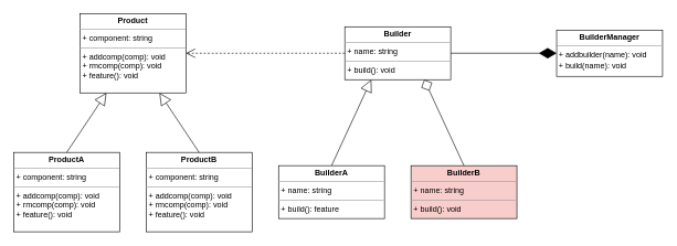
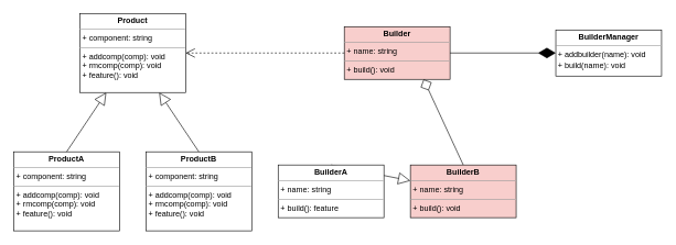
  <mxCell id="0" />
  <mxCell id="1" parent="0" />
- <mxCell id="2" value="&lt;p style=&quot;margin: 0px ; margin-top: 4px ; text-align: center&quot;&gt;&lt;b&gt;Builder&lt;/b&gt;&lt;/p&gt;&lt;hr size=&quot;1&quot;&gt;&lt;p style=&quot;margin: 0px ; margin-left: 4px&quot;&gt;+ name: string&lt;/p&gt;&lt;hr size=&quot;1&quot;&gt;&lt;p style=&quot;margin: 0px ; margin-left: 4px&quot;&gt;+ build(): void&lt;/p&gt;" style="verticalAlign=top;align=left;overflow=fill;fontSize=12;fontFamily=Helvetica;html=1;" parent="1" vertex="1"><mxGeometry x="520" y="40" width="160" height="80" as="geometry" /></mxCell>
- <mxCell id="3" value="" style="endArrow=block;endSize=16;endFill=0;html=1;rounded=0;entryX=0.25;entryY=1;entryDx=0;entryDy=0;exitX=0.5;exitY=0;exitDx=0;exitDy=0;" parent="1" source="10" target="2" edge="1"><mxGeometry width="160" relative="1" as="geometry"><mxPoint x="480" y="210" as="sourcePoint" /><mxPoint x="780" y="210" as="targetPoint" /></mxGeometry></mxCell>
+ <mxCell id="2" value="&lt;p style=&quot;margin: 0px ; margin-top: 4px ; text-align: center&quot;&gt;&lt;b&gt;Builder&lt;/b&gt;&lt;/p&gt;&lt;hr size=&quot;1&quot;&gt;&lt;p style=&quot;margin: 0px ; margin-left: 4px&quot;&gt;+ name: string&lt;/p&gt;&lt;hr size=&quot;1&quot;&gt;&lt;p style=&quot;margin: 0px ; margin-left: 4px&quot;&gt;+ build(): void&lt;/p&gt;" style="verticalAlign=top;align=left;overflow=fill;fontSize=12;fontFamily=Helvetica;html=1;fillColor=#f8cecc;" parent="1" vertex="1"><mxGeometry x="520" y="40" width="160" height="80" as="geometry" /></mxCell>
+ <mxCell id="3" value="" style="endArrow=block;endSize=16;endFill=0;html=1;rounded=0;exitX=0.5;exitY=0;exitDx=0;exitDy=0;" parent="1" source="10" target="9" edge="1"><mxGeometry width="160" relative="1" as="geometry"><mxPoint x="480" y="210" as="sourcePoint" /><mxPoint x="780" y="210" as="targetPoint" /></mxGeometry></mxCell>
  <mxCell id="4" value="" style="endArrow=diamond;endSize=16;endFill=0;html=1;rounded=0;entryX=0.75;entryY=1;entryDx=0;entryDy=0;exitX=0.5;exitY=0;exitDx=0;exitDy=0;" parent="1" source="9" target="2" edge="1"><mxGeometry width="160" relative="1" as="geometry"><mxPoint x="720" y="210" as="sourcePoint" /><mxPoint x="780" y="210" as="targetPoint" /><Array as="points" /></mxGeometry></mxCell>
  <mxCell id="5" value="&lt;p style=&quot;margin: 0px ; margin-top: 4px ; text-align: center&quot;&gt;&lt;b&gt;BuilderManager&lt;/b&gt;&lt;/p&gt;&lt;hr size=&quot;1&quot;&gt;&lt;div style=&quot;height: 2px&quot;&gt;&amp;nbsp;+ addbuilder(name): void&lt;/div&gt;&lt;div style=&quot;height: 2px&quot;&gt;&lt;br&gt;&lt;/div&gt;&lt;div style=&quot;height: 2px&quot;&gt;&lt;br&gt;&lt;/div&gt;&lt;div style=&quot;height: 2px&quot;&gt;&lt;br&gt;&lt;/div&gt;&lt;div style=&quot;height: 2px&quot;&gt;&lt;br&gt;&lt;/div&gt;&lt;div style=&quot;height: 2px&quot;&gt;&lt;br&gt;&lt;/div&gt;&lt;div style=&quot;height: 2px&quot;&gt;&lt;br&gt;&lt;/div&gt;&lt;div style=&quot;height: 2px&quot;&gt;&lt;br&gt;&lt;/div&gt;&lt;div style=&quot;height: 2px&quot;&gt;&amp;nbsp;+ build(name): void&lt;/div&gt;" style="verticalAlign=top;align=left;overflow=fill;fontSize=12;fontFamily=Helvetica;html=1;" parent="1" vertex="1"><mxGeometry x="840" y="45" width="160" height="70" as="geometry" /></mxCell>
  <mxCell id="6" value="" style="endArrow=diamondThin;endFill=1;endSize=24;html=1;entryX=0;entryY=0.5;entryDx=0;entryDy=0;exitX=1;exitY=0.5;exitDx=0;exitDy=0;" parent="1" source="2" target="5" edge="1"><mxGeometry width="160" relative="1" as="geometry"><mxPoint x="530" y="390" as="sourcePoint" /><mxPoint x="690" y="390" as="targetPoint" /></mxGeometry></mxCell>
  <mxCell id="7" value="" style="endArrow=open;endSize=12;dashed=1;html=1;rounded=0;entryX=1;entryY=0.5;entryDx=0;entryDy=0;" parent="1" edge="1" target="8"><mxGeometry width="160" relative="1" as="geometry"><mxPoint x="520" y="80" as="sourcePoint" /><mxPoint x="360" y="80" as="targetPoint" /><Array as="points" /><mxPoint as="offset" /></mxGeometry></mxCell>
  <mxCell id="8" value="&lt;p style=&quot;margin: 0px ; margin-top: 4px ; text-align: center&quot;&gt;&lt;b&gt;Product&lt;/b&gt;&lt;/p&gt;&lt;hr size=&quot;1&quot;&gt;&lt;p style=&quot;margin: 0px ; margin-left: 4px&quot;&gt;+ component: string&lt;/p&gt;&lt;hr size=&quot;1&quot;&gt;&lt;p style=&quot;margin: 0px ; margin-left: 4px&quot;&gt;+ addcomp(comp): void&lt;/p&gt;&lt;p style=&quot;margin: 0px ; margin-left: 4px&quot;&gt;+ rmcomp(comp): void&lt;/p&gt;&lt;p style=&quot;margin: 0px ; margin-left: 4px&quot;&gt;+ feature(): void&lt;/p&gt;" style="verticalAlign=top;align=left;overflow=fill;fontSize=12;fontFamily=Helvetica;html=1;" vertex="1" parent="1"><mxGeometry x="120" y="20" width="160" height="120" as="geometry" /></mxCell>
  <mxCell id="9" value="&lt;p style=&quot;margin: 0px ; margin-top: 4px ; text-align: center&quot;&gt;&lt;b&gt;BuilderB&lt;/b&gt;&lt;/p&gt;&lt;hr size=&quot;1&quot;&gt;&lt;p style=&quot;margin: 0px ; margin-left: 4px&quot;&gt;+ name: string&lt;/p&gt;&lt;hr size=&quot;1&quot;&gt;&lt;p style=&quot;margin: 0px ; margin-left: 4px&quot;&gt;+ build(): void&lt;/p&gt;" style="verticalAlign=top;align=left;overflow=fill;fontSize=12;fontFamily=Helvetica;html=1;fillColor=#f8cecc;" vertex="1" parent="1"><mxGeometry x="620" y="250" width="160" height="80" as="geometry" /></mxCell>
  <mxCell id="10" value="&lt;p style=&quot;margin: 0px ; margin-top: 4px ; text-align: center&quot;&gt;&lt;b&gt;BuilderA&lt;/b&gt;&lt;/p&gt;&lt;hr size=&quot;1&quot;&gt;&lt;p style=&quot;margin: 0px ; margin-left: 4px&quot;&gt;+ name: string&lt;/p&gt;&lt;hr size=&quot;1&quot;&gt;&lt;p style=&quot;margin: 0px ; margin-left: 4px&quot;&gt;+ build(): feature&lt;/p&gt;" style="verticalAlign=top;align=left;overflow=fill;fontSize=12;fontFamily=Helvetica;html=1;" vertex="1" parent="1"><mxGeometry x="420" y="250" width="160" height="80" as="geometry" /></mxCell>
  <mxCell id="11" value="&lt;p style=&quot;margin: 0px ; margin-top: 4px ; text-align: center&quot;&gt;&lt;b&gt;ProductA&lt;/b&gt;&lt;/p&gt;&lt;hr size=&quot;1&quot;&gt;&lt;p style=&quot;margin: 0px ; margin-left: 4px&quot;&gt;+ component: string&lt;/p&gt;&lt;hr size=&quot;1&quot;&gt;&lt;p style=&quot;margin: 0px ; margin-left: 4px&quot;&gt;+ addcomp(comp): void&lt;/p&gt;&lt;p style=&quot;margin: 0px ; margin-left: 4px&quot;&gt;+ rmcomp(comp): void&lt;/p&gt;&lt;p style=&quot;margin: 0px ; margin-left: 4px&quot;&gt;+ feature(): void&lt;/p&gt;" style="verticalAlign=top;align=left;overflow=fill;fontSize=12;fontFamily=Helvetica;html=1;" vertex="1" parent="1"><mxGeometry x="20" y="230" width="160" height="120" as="geometry" /></mxCell>
  <mxCell id="12" value="&lt;p style=&quot;margin: 0px ; margin-top: 4px ; text-align: center&quot;&gt;&lt;b&gt;ProductB&lt;/b&gt;&lt;/p&gt;&lt;hr size=&quot;1&quot;&gt;&lt;p style=&quot;margin: 0px ; margin-left: 4px&quot;&gt;+ component: string&lt;/p&gt;&lt;hr size=&quot;1&quot;&gt;&lt;p style=&quot;margin: 0px ; margin-left: 4px&quot;&gt;+ addcomp(comp): void&lt;/p&gt;&lt;p style=&quot;margin: 0px ; margin-left: 4px&quot;&gt;+ rmcomp(comp): void&lt;/p&gt;&lt;p style=&quot;margin: 0px ; margin-left: 4px&quot;&gt;+ feature(): void&lt;/p&gt;" style="verticalAlign=top;align=left;overflow=fill;fontSize=12;fontFamily=Helvetica;html=1;" vertex="1" parent="1"><mxGeometry x="220" y="230" width="160" height="120" as="geometry" /></mxCell>
  <mxCell id="13" value="" style="endArrow=block;endSize=16;endFill=0;html=1;rounded=0;entryX=0.25;entryY=1;entryDx=0;entryDy=0;exitX=0.5;exitY=0;exitDx=0;exitDy=0;" edge="1" parent="1" source="11" target="8"><mxGeometry width="160" relative="1" as="geometry"><mxPoint x="110" y="260" as="sourcePoint" /><mxPoint x="170" y="130" as="targetPoint" /></mxGeometry></mxCell>
  <mxCell id="14" value="" style="endArrow=block;endSize=16;endFill=0;html=1;rounded=0;entryX=0.75;entryY=1;entryDx=0;entryDy=0;exitX=0.5;exitY=0;exitDx=0;exitDy=0;" edge="1" parent="1" source="12" target="8"><mxGeometry width="160" relative="1" as="geometry"><mxPoint x="110" y="240" as="sourcePoint" /><mxPoint x="170" y="150" as="targetPoint" /></mxGeometry></mxCell>
